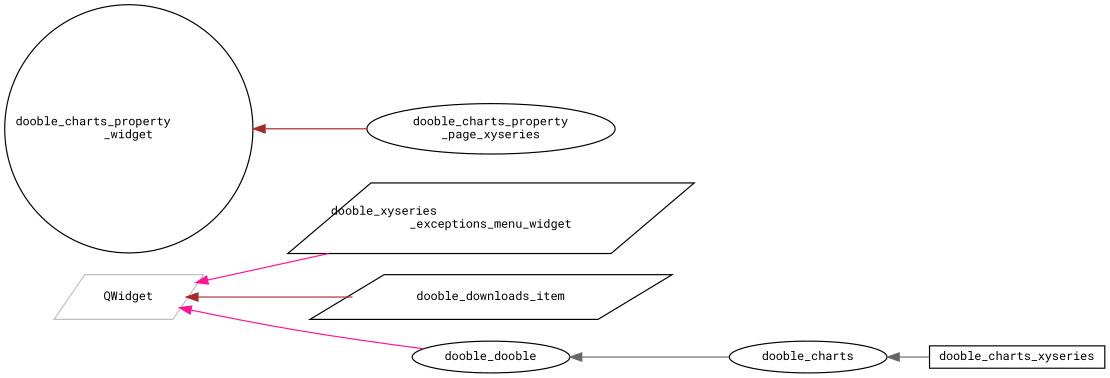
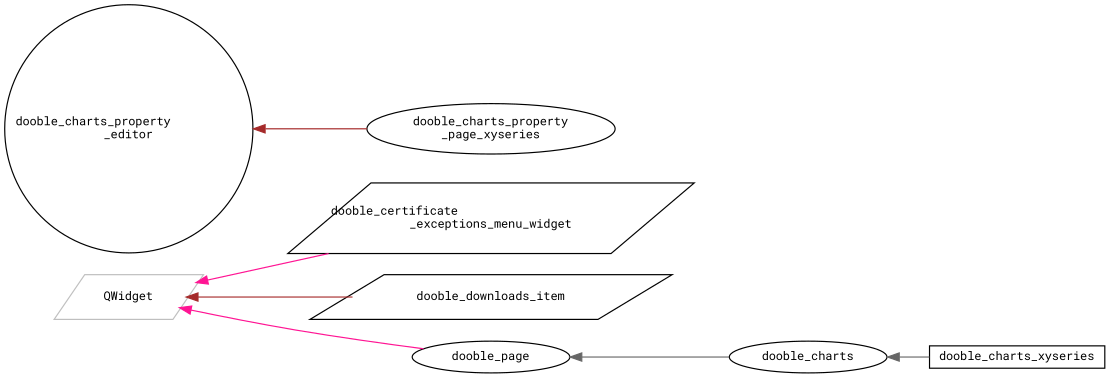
  digraph {
    fontname="Roboto Mono"
    rankdir=LR
    node [color=black fillcolor=white fontname="Roboto Mono" fontsize=10 shape=parallelogram style=filled]
    edge [color=deeppink dir=back fontname="Roboto Mono" fontsize=10 labelfontname=Helvetica labelfontsize=10 style=solid]
    n1 [color=grey75 height=0.2 label=QWidget width=0.4]
-   n2 [height=0.2 label="dooble_xyseries\l_exceptions_menu_widget" width=0.4]
+   n2 [height=0.2 label="dooble_certificate\l_exceptions_menu_widget" width=0.4]
    n3 [height=0.2 label=dooble_downloads_item width=0.4]
-   n4 [height=0.2 label=dooble_dooble shape=ellipse width=0.4]
+   n4 [height=0.2 label=dooble_page shape=ellipse width=0.4]
    n5 [height=0.2 label=dooble_charts shape=ellipse width=0.4]
    n6 [height=0.2 label=dooble_charts_xyseries shape=box width=0.4]
-   n7 [height=0.2 label="dooble_charts_property\l_widget" shape=circle width=0.4]
+   n7 [height=0.2 label="dooble_charts_property\l_editor" shape=circle width=0.4]
    n8 [height=0.2 label="dooble_charts_property\l_page_xyseries" shape=ellipse width=0.4]
    n1 -> n2
    n1 -> n3 [color=brown]
    n1 -> n4
    n4 -> n5 [color=gray40]
    n5 -> n6 [color=gray40]
    n7 -> n8 [color=brown]
  }
